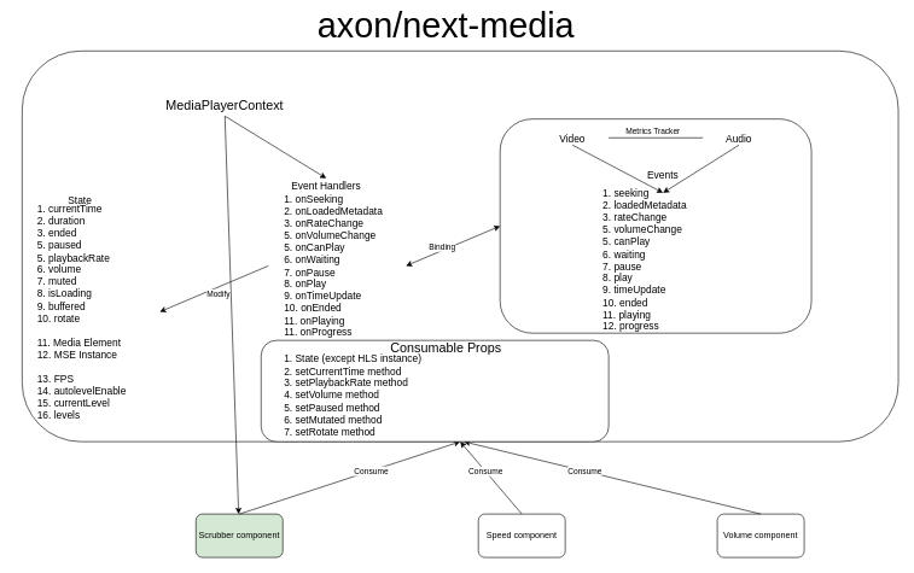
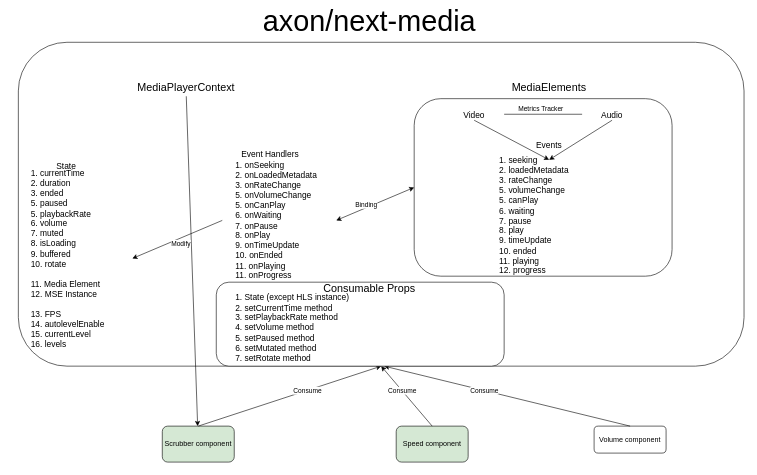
  <mxCell id="0" />
  <mxCell id="1" parent="0" />
  <mxCell id="2" value="" style="rounded=1;whiteSpace=wrap;html=1;" parent="1" vertex="1"><mxGeometry x="30" y="70" width="1210" height="540" as="geometry" /></mxCell>
  <mxCell id="3" value="&lt;font style=&quot;font-size: 18px&quot;&gt;MediaPlayerContext&lt;/font&gt;" style="text;html=1;strokeColor=none;fillColor=none;align=center;verticalAlign=middle;whiteSpace=wrap;rounded=0;" parent="1" vertex="1"><mxGeometry x="255" y="130" width="110" height="30" as="geometry" /></mxCell>
  <mxCell id="4" value="&lt;font style=&quot;font-size: 14px&quot;&gt;1. currentTime&lt;br&gt;2. duration&lt;br&gt;3. ended&lt;br&gt;5. paused&lt;br&gt;5. playbackRate&lt;br&gt;6. volume&lt;br&gt;7. muted&lt;br&gt;8. isLoading&lt;br&gt;9. buffered&lt;br&gt;10. rotate&lt;br&gt;&lt;br&gt;11. Media Element&lt;br&gt;12. MSE Instance&lt;br&gt;&lt;br&gt;13. FPS&lt;br&gt;14. autolevelEnable&lt;br&gt;15. currentLevel&lt;br&gt;16. levels&lt;br&gt;&lt;/font&gt;" style="text;html=1;strokeColor=none;fillColor=none;align=left;verticalAlign=middle;whiteSpace=wrap;rounded=0;" parent="1" vertex="1"><mxGeometry x="49" y="280" width="171" height="301" as="geometry" /></mxCell>
  <mxCell id="5" value="&lt;font style=&quot;font-size: 14px&quot;&gt;State&lt;/font&gt;" style="text;html=1;strokeColor=none;fillColor=none;align=center;verticalAlign=middle;whiteSpace=wrap;rounded=0;fontSize=16;" parent="1" vertex="1"><mxGeometry x="20" y="246" width="180" height="60" as="geometry" /></mxCell>
  <mxCell id="6" value="" style="endArrow=classic;html=1;exitX=0.5;exitY=1;exitDx=0;exitDy=0;" parent="1" source="3" target="20" edge="1"><mxGeometry width="50" height="50" relative="1" as="geometry"><mxPoint x="280" y="410" as="sourcePoint" /><mxPoint x="330" y="360" as="targetPoint" /></mxGeometry></mxCell>
  <mxCell id="7" value="&lt;font style=&quot;font-size: 14px&quot;&gt;1. onSeeking&lt;br&gt;2. onLoadedMetadata&lt;br&gt;3. onRateChange&lt;br&gt;5. onVolumeChange&lt;br&gt;5. onCanPlay&lt;br&gt;6. onWaiting&lt;br&gt;7. onPause&lt;br&gt;8. onPlay&lt;br&gt;9. onTimeUpdate&lt;br&gt;10. onEnded&lt;br&gt;11. onPlaying&lt;br&gt;11. onProgress&lt;br&gt;&lt;/font&gt;" style="text;html=1;strokeColor=none;fillColor=none;align=left;verticalAlign=middle;whiteSpace=wrap;rounded=0;" parent="1" vertex="1"><mxGeometry x="390" y="274" width="170" height="186" as="geometry" /></mxCell>
- <mxCell id="8" value="" style="endArrow=classic;html=1;exitX=0.5;exitY=1;exitDx=0;exitDy=0;entryX=0.5;entryY=0;entryDx=0;entryDy=0;" parent="1" source="3" target="9" edge="1"><mxGeometry width="50" height="50" relative="1" as="geometry"><mxPoint x="212.5" y="170" as="sourcePoint" /><mxPoint x="120" y="260" as="targetPoint" /></mxGeometry></mxCell>
  <mxCell id="9" value="&lt;span style=&quot;font-size: 14px&quot;&gt;Event Handlers&lt;/span&gt;" style="text;html=1;strokeColor=none;fillColor=none;align=center;verticalAlign=middle;whiteSpace=wrap;rounded=0;fontSize=16;" parent="1" vertex="1"><mxGeometry x="400" y="246" width="100" height="20" as="geometry" /></mxCell>
  <mxCell id="10" value="" style="rounded=1;whiteSpace=wrap;html=1;" parent="1" vertex="1"><mxGeometry x="690" y="164" width="430" height="296" as="geometry" /></mxCell>
+ <mxCell id="11" value="&lt;font style=&quot;font-size: 18px&quot;&gt;MediaElements&lt;/font&gt;" style="text;html=1;strokeColor=none;fillColor=none;align=center;verticalAlign=middle;whiteSpace=wrap;rounded=0;" parent="1" vertex="1"><mxGeometry x="860" y="130" width="110" height="30" as="geometry" /></mxCell>
  <mxCell id="12" value="" style="endArrow=classic;html=1;entryX=1;entryY=0.5;entryDx=0;entryDy=0;" parent="1" target="4" edge="1"><mxGeometry width="50" height="50" relative="1" as="geometry"><mxPoint x="370" y="367" as="sourcePoint" /><mxPoint x="350" y="330" as="targetPoint" /></mxGeometry></mxCell>
  <mxCell id="13" value="Modify" style="edgeLabel;html=1;align=center;verticalAlign=middle;resizable=0;points=[];" parent="12" vertex="1" connectable="0"><mxGeometry x="0.191" relative="1" as="geometry"><mxPoint x="19.99" y="0.81" as="offset" /></mxGeometry></mxCell>
  <mxCell id="14" value="&lt;span style=&quot;font-size: 14px&quot;&gt;Video&lt;/span&gt;" style="text;html=1;strokeColor=none;fillColor=none;align=center;verticalAlign=middle;whiteSpace=wrap;rounded=0;fontSize=16;" parent="1" vertex="1"><mxGeometry x="740" y="180" width="100" height="20" as="geometry" /></mxCell>
  <mxCell id="15" value="&lt;span style=&quot;font-size: 14px&quot;&gt;Audio&lt;/span&gt;" style="text;html=1;strokeColor=none;fillColor=none;align=center;verticalAlign=middle;whiteSpace=wrap;rounded=0;fontSize=16;" parent="1" vertex="1"><mxGeometry x="970" y="180" width="100" height="20" as="geometry" /></mxCell>
  <mxCell id="16" value="&lt;font style=&quot;font-size: 14px&quot;&gt;1. seeking&lt;br&gt;2. loadedMetadata&lt;br&gt;3. rateChange&lt;br&gt;5. volumeChange&lt;br&gt;5. canPlay&lt;br&gt;6. waiting&lt;br&gt;7. pause&lt;br&gt;8. play&lt;br&gt;9. timeUpdate&lt;br&gt;10. ended&lt;br&gt;11. playing&lt;br&gt;12. progress&lt;br&gt;&lt;/font&gt;" style="text;html=1;strokeColor=none;fillColor=none;align=left;verticalAlign=middle;whiteSpace=wrap;rounded=0;" parent="1" vertex="1"><mxGeometry x="830" y="266" width="170" height="186" as="geometry" /></mxCell>
  <mxCell id="17" value="" style="endArrow=classic;html=1;exitX=0.5;exitY=1;exitDx=0;exitDy=0;entryX=0.5;entryY=0;entryDx=0;entryDy=0;" parent="1" source="14" target="16" edge="1"><mxGeometry width="50" height="50" relative="1" as="geometry"><mxPoint x="320" y="170" as="sourcePoint" /><mxPoint x="460" y="256" as="targetPoint" /></mxGeometry></mxCell>
  <mxCell id="18" value="" style="endArrow=classic;html=1;exitX=0.5;exitY=1;exitDx=0;exitDy=0;entryX=0.5;entryY=0;entryDx=0;entryDy=0;" parent="1" source="15" target="16" edge="1"><mxGeometry width="50" height="50" relative="1" as="geometry"><mxPoint x="810" y="210" as="sourcePoint" /><mxPoint x="945" y="260" as="targetPoint" /></mxGeometry></mxCell>
  <mxCell id="19" value="&lt;span style=&quot;font-size: 14px&quot;&gt;Events&lt;/span&gt;" style="text;html=1;strokeColor=none;fillColor=none;align=center;verticalAlign=middle;whiteSpace=wrap;rounded=0;fontSize=16;" parent="1" vertex="1"><mxGeometry x="865" y="230" width="100" height="20" as="geometry" /></mxCell>
  <mxCell id="20" value="Scrubber component" style="rounded=1;whiteSpace=wrap;html=1;fillColor=#d5e8d4;" parent="1" vertex="1"><mxGeometry x="270" y="710" width="120" height="60" as="geometry" /></mxCell>
- <mxCell id="21" value="Volume component" style="rounded=1;whiteSpace=wrap;html=1;" parent="1" vertex="1"><mxGeometry x="990" y="710" width="120" height="60" as="geometry" /></mxCell>
- <mxCell id="22" value="Speed component" style="rounded=1;whiteSpace=wrap;html=1;" parent="1" vertex="1"><mxGeometry x="660" y="710" width="120" height="60" as="geometry" /></mxCell>
+ <mxCell id="21" value="Volume component" style="rounded=1;whiteSpace=wrap;html=1;" parent="1" vertex="1"><mxGeometry x="990" y="710" width="120" height="45" as="geometry" /></mxCell>
+ <mxCell id="22" value="Speed component" style="rounded=1;whiteSpace=wrap;html=1;fillColor=#d5e8d4;" parent="1" vertex="1"><mxGeometry x="660" y="710" width="120" height="60" as="geometry" /></mxCell>
  <mxCell id="23" value="" style="endArrow=classic;html=1;entryX=0.5;entryY=1;entryDx=0;entryDy=0;exitX=0.5;exitY=0;exitDx=0;exitDy=0;" parent="1" source="20" target="2" edge="1"><mxGeometry width="50" height="50" relative="1" as="geometry"><mxPoint x="405" y="670" as="sourcePoint" /><mxPoint x="110" y="480" as="targetPoint" /></mxGeometry></mxCell>
  <mxCell id="24" value="Consume" style="edgeLabel;html=1;align=center;verticalAlign=middle;resizable=0;points=[];" parent="23" vertex="1" connectable="0"><mxGeometry x="0.191" relative="1" as="geometry"><mxPoint as="offset" /></mxGeometry></mxCell>
  <mxCell id="25" value="" style="endArrow=classic;startArrow=classic;html=1;entryX=0;entryY=0.5;entryDx=0;entryDy=0;exitX=1;exitY=0.5;exitDx=0;exitDy=0;" parent="1" source="7" target="10" edge="1"><mxGeometry width="50" height="50" relative="1" as="geometry"><mxPoint x="600" y="370" as="sourcePoint" /><mxPoint x="650" y="320" as="targetPoint" /></mxGeometry></mxCell>
  <mxCell id="26" value="Binding" style="edgeLabel;html=1;align=center;verticalAlign=middle;resizable=0;points=[];" parent="25" vertex="1" connectable="0"><mxGeometry x="-0.302" y="1" relative="1" as="geometry"><mxPoint x="5.26" y="-5.99" as="offset" /></mxGeometry></mxCell>
  <mxCell id="27" value="&lt;font style=&quot;font-size: 48px&quot;&gt;axon/next-media&lt;/font&gt;" style="text;html=1;align=center;verticalAlign=middle;resizable=0;points=[];autosize=1;" parent="1" vertex="1"><mxGeometry x="430" y="20" width="370" height="30" as="geometry" /></mxCell>
  <mxCell id="28" value="" style="endArrow=classic;html=1;entryX=0.5;entryY=1;entryDx=0;entryDy=0;exitX=0.5;exitY=0;exitDx=0;exitDy=0;" parent="1" source="22" target="2" edge="1"><mxGeometry width="50" height="50" relative="1" as="geometry"><mxPoint x="340" y="720" as="sourcePoint" /><mxPoint x="645" y="620" as="targetPoint" /></mxGeometry></mxCell>
  <mxCell id="29" value="Consume" style="edgeLabel;html=1;align=center;verticalAlign=middle;resizable=0;points=[];" parent="28" vertex="1" connectable="0"><mxGeometry x="0.191" relative="1" as="geometry"><mxPoint as="offset" /></mxGeometry></mxCell>
  <mxCell id="30" value="" style="endArrow=classic;html=1;exitX=0.5;exitY=0;exitDx=0;exitDy=0;" parent="1" source="21" edge="1"><mxGeometry width="50" height="50" relative="1" as="geometry"><mxPoint x="730" y="720" as="sourcePoint" /><mxPoint x="640" y="610" as="targetPoint" /></mxGeometry></mxCell>
  <mxCell id="31" value="Consume" style="edgeLabel;html=1;align=center;verticalAlign=middle;resizable=0;points=[];" parent="30" vertex="1" connectable="0"><mxGeometry x="0.191" relative="1" as="geometry"><mxPoint as="offset" /></mxGeometry></mxCell>
  <mxCell id="32" value="" style="rounded=1;whiteSpace=wrap;html=1;" parent="1" vertex="1"><mxGeometry x="360" y="470" width="480" height="140" as="geometry" /></mxCell>
  <mxCell id="33" value="&lt;font style=&quot;font-size: 18px&quot;&gt;Consumable Props&lt;/font&gt;" style="text;html=1;align=center;verticalAlign=middle;resizable=0;points=[];autosize=1;" parent="1" vertex="1"><mxGeometry x="530" y="471" width="170" height="20" as="geometry" /></mxCell>
  <mxCell id="34" value="&lt;div&gt;&lt;span style=&quot;font-size: 14px&quot;&gt;1. State (except HLS instance)&lt;/span&gt;&lt;/div&gt;&lt;font style=&quot;font-size: 14px&quot;&gt;&lt;div&gt;&lt;span&gt;2. setCurrentTime method&lt;/span&gt;&lt;/div&gt;&lt;div&gt;&lt;span&gt;3. setPlaybackRate method&lt;/span&gt;&lt;/div&gt;&lt;div&gt;&lt;span&gt;4. setVolume method&lt;/span&gt;&lt;/div&gt;&lt;div&gt;&lt;span&gt;5. setPaused method&lt;/span&gt;&lt;/div&gt;&lt;div&gt;&lt;span&gt;6. setMutated method&lt;/span&gt;&lt;/div&gt;&lt;div&gt;&lt;span&gt;7. setRotate method&lt;/span&gt;&lt;/div&gt;&lt;/font&gt;" style="text;html=1;strokeColor=none;fillColor=none;align=left;verticalAlign=middle;whiteSpace=wrap;rounded=0;" parent="1" vertex="1"><mxGeometry x="390" y="491" width="450" height="109" as="geometry" /></mxCell>
  <mxCell id="35" value="" style="endArrow=none;html=1;entryX=0;entryY=0.5;entryDx=0;entryDy=0;exitX=1;exitY=0.5;exitDx=0;exitDy=0;" parent="1" source="14" target="15" edge="1"><mxGeometry width="50" height="50" relative="1" as="geometry"><mxPoint x="870" y="210" as="sourcePoint" /><mxPoint x="920" y="160" as="targetPoint" /></mxGeometry></mxCell>
  <mxCell id="36" value="Metrics Tracker" style="edgeLabel;html=1;align=center;verticalAlign=middle;resizable=0;points=[];" parent="35" vertex="1" connectable="0"><mxGeometry x="-0.446" y="4" relative="1" as="geometry"><mxPoint x="24" y="-6" as="offset" /></mxGeometry></mxCell>
